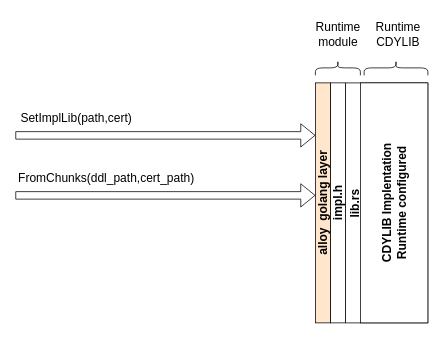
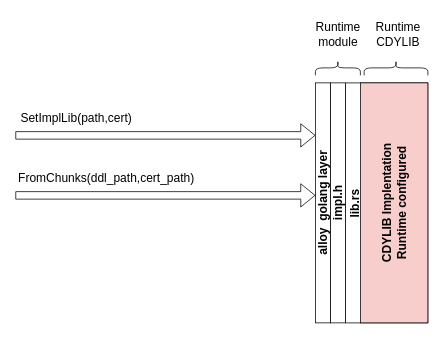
  <mxCell id="0" />
  <mxCell id="1" parent="0" />
  <mxCell id="2" value="lib.rs" style="swimlane;horizontal=0;fontSize=16;startSize=23;" vertex="1" parent="1"><mxGeometry x="460" y="110" width="110" height="320" as="geometry" /></mxCell>
- <mxCell id="3" value="CDYLIB Implentation&lt;br&gt;Runtime configured" style="rounded=0;whiteSpace=wrap;html=1;fontSize=16;horizontal=0;fontStyle=1" vertex="1" parent="2"><mxGeometry x="20" width="90" height="320" as="geometry" /></mxCell>
+ <mxCell id="3" value="CDYLIB Implentation&lt;br&gt;Runtime configured" style="rounded=0;whiteSpace=wrap;html=1;fontSize=16;horizontal=0;fontStyle=1;fillColor=#f8cecc;" vertex="1" parent="2"><mxGeometry x="20" width="90" height="320" as="geometry" /></mxCell>
  <mxCell id="4" value="impl.h" style="rounded=0;whiteSpace=wrap;html=1;fontSize=16;horizontal=0;fontStyle=1" vertex="1" parent="1"><mxGeometry x="440" y="110" width="20" height="320" as="geometry" /></mxCell>
- <mxCell id="5" value="alloy&amp;nbsp; golang layer" style="rounded=0;whiteSpace=wrap;html=1;fontSize=16;horizontal=0;fontStyle=1;fillColor=#ffe6cc;" vertex="1" parent="1"><mxGeometry x="420" y="110" width="20" height="320" as="geometry" /></mxCell>
+ <mxCell id="5" value="alloy&amp;nbsp; golang layer" style="rounded=0;whiteSpace=wrap;html=1;fontSize=16;horizontal=0;fontStyle=1" vertex="1" parent="1"><mxGeometry x="420" y="110" width="20" height="320" as="geometry" /></mxCell>
  <mxCell id="6" value="" style="shape=flexArrow;endArrow=classic;html=1;rounded=0;fontSize=16;" edge="1" parent="1"><mxGeometry width="50" height="50" relative="1" as="geometry"><mxPoint x="20" y="180" as="sourcePoint" /><mxPoint x="420" y="180" as="targetPoint" /></mxGeometry></mxCell>
  <mxCell id="7" value="SetImplLib(path,cert)" style="edgeLabel;html=1;align=center;verticalAlign=top;resizable=0;points=[];fontSize=16;horizontal=1;" vertex="1" connectable="0" parent="6"><mxGeometry x="-0.507" y="-1" relative="1" as="geometry"><mxPoint x="-19" y="-41" as="offset" /></mxGeometry></mxCell>
  <mxCell id="8" value="" style="shape=flexArrow;endArrow=classic;html=1;rounded=0;fontSize=16;" edge="1" parent="1"><mxGeometry width="50" height="50" relative="1" as="geometry"><mxPoint x="20" y="260" as="sourcePoint" /><mxPoint x="420" y="260" as="targetPoint" /></mxGeometry></mxCell>
  <mxCell id="9" value="FromChunks(ddl_path,cert_path)" style="edgeLabel;html=1;align=center;verticalAlign=top;resizable=0;points=[];fontSize=16;horizontal=1;" vertex="1" connectable="0" parent="8"><mxGeometry x="-0.507" y="-1" relative="1" as="geometry"><mxPoint x="21" y="-41" as="offset" /></mxGeometry></mxCell>
  <mxCell id="10" value="" style="shape=curlyBracket;whiteSpace=wrap;html=1;rounded=1;flipH=1;fontSize=16;rotation=-90;" vertex="1" parent="1"><mxGeometry x="440" y="60" width="20" height="60" as="geometry" /></mxCell>
  <mxCell id="11" value="Runtime&lt;br&gt;module" style="text;html=1;resizable=0;autosize=1;align=center;verticalAlign=middle;points=[];fillColor=none;strokeColor=none;rounded=0;fontSize=16;" vertex="1" parent="1"><mxGeometry x="410" y="20" width="80" height="50" as="geometry" /></mxCell>
  <mxCell id="12" value="" style="shape=curlyBracket;whiteSpace=wrap;html=1;rounded=1;flipH=1;fontSize=16;rotation=-90;" vertex="1" parent="1"><mxGeometry x="517.5" y="47.5" width="20" height="85" as="geometry" /></mxCell>
  <mxCell id="13" value="Runtime&lt;br&gt;CDYLIB" style="text;html=1;resizable=0;autosize=1;align=center;verticalAlign=middle;points=[];fillColor=none;strokeColor=none;rounded=0;fontSize=16;" vertex="1" parent="1"><mxGeometry x="490" y="20" width="80" height="50" as="geometry" /></mxCell>
